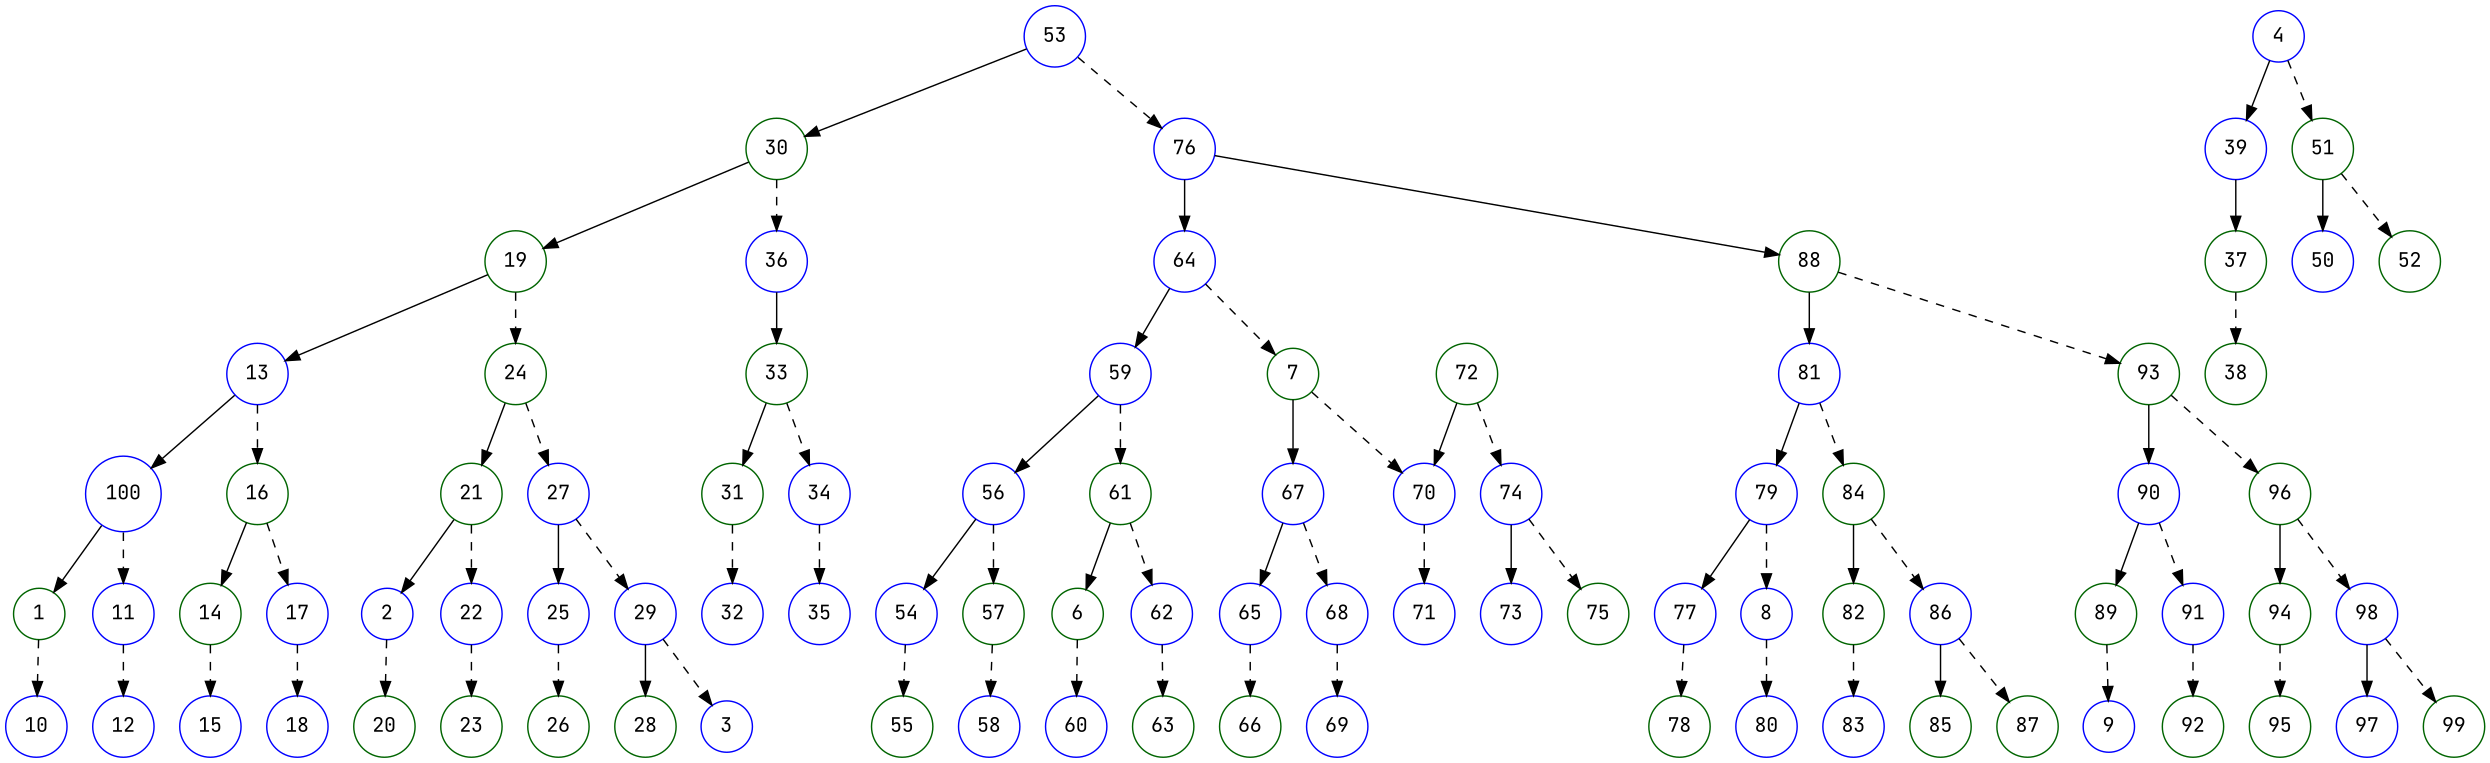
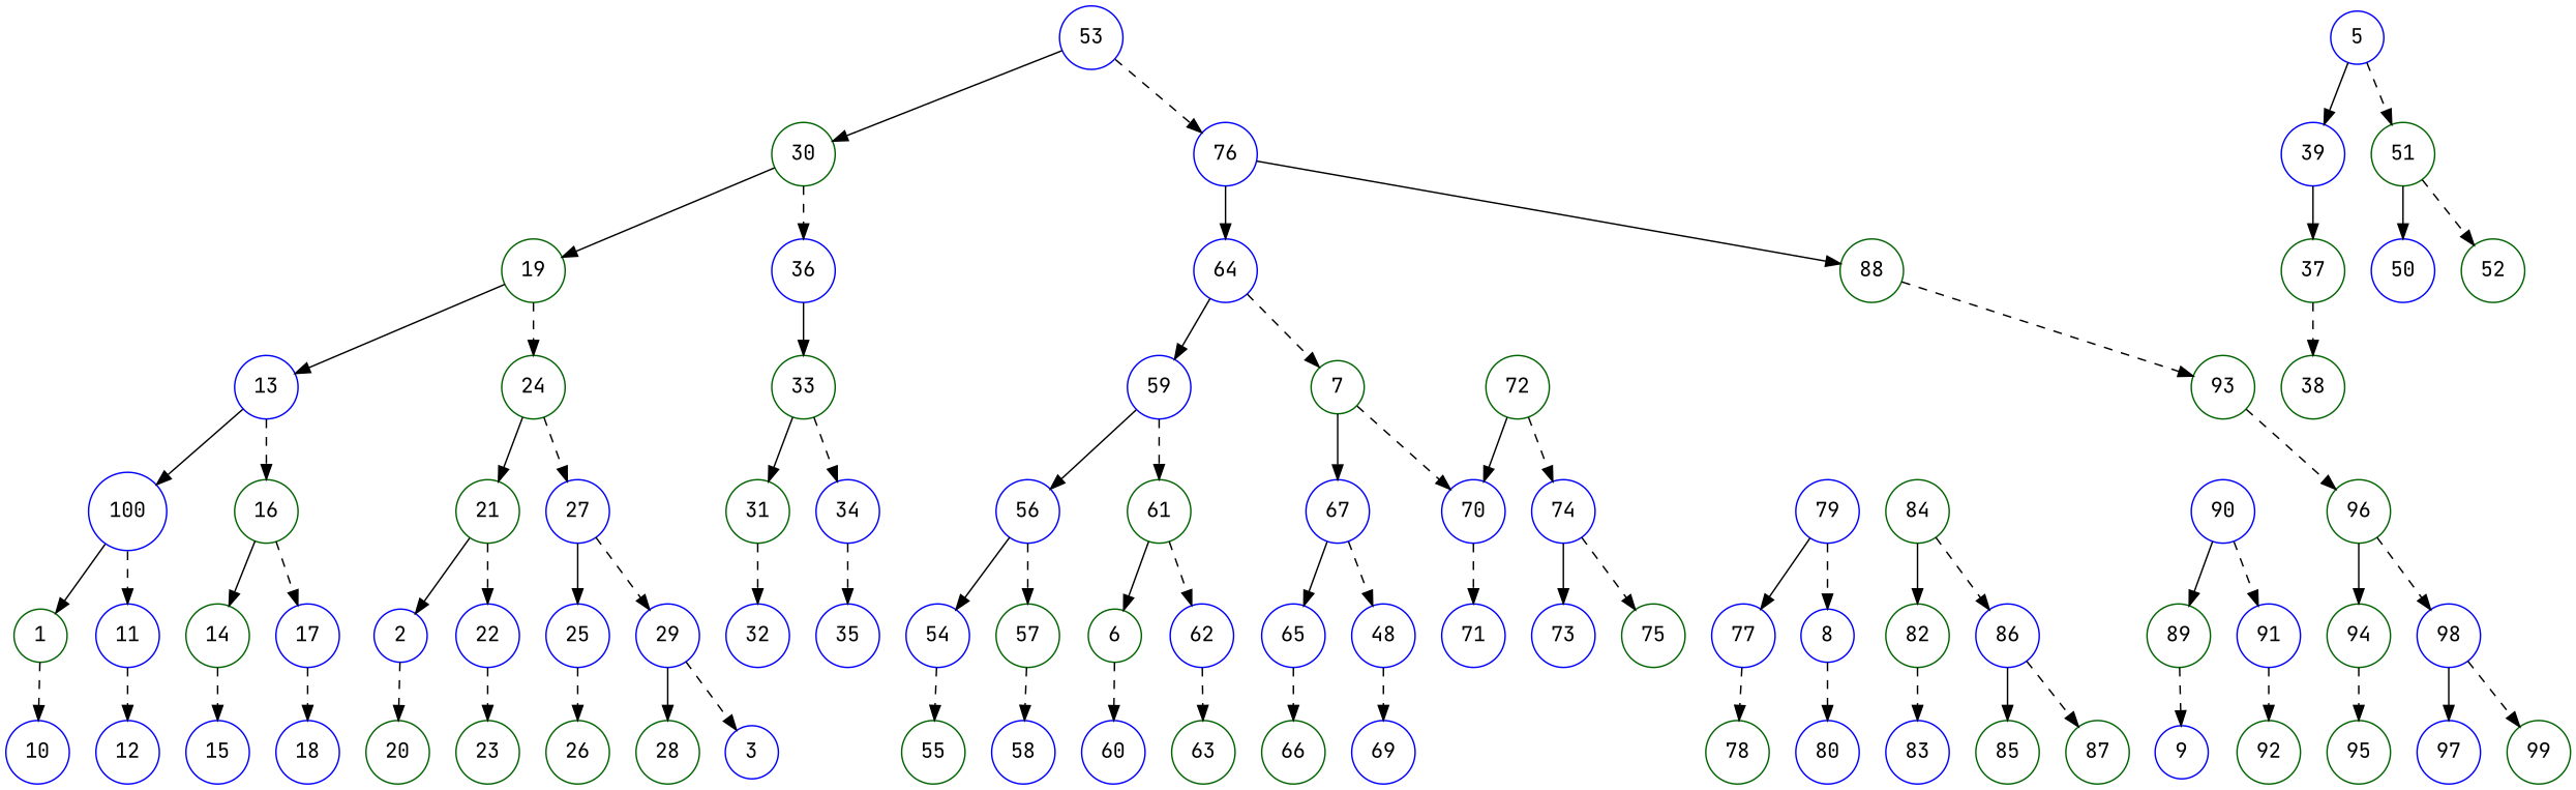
  digraph {
    fontname="JetBrains Mono"
    node [color=blue fontname="JetBrains Mono" shape=circle]
    edge [fontname="JetBrains Mono" style=dashed]
    30 [color=darkgreen]
    53
    76
    19 [color=darkgreen]
    36
    64
    88 [color=darkgreen]
    13
    24 [color=darkgreen]
    33 [color=darkgreen]
    59
    7 [color=darkgreen]
-   81
    93 [color=darkgreen]
    100
    16 [color=darkgreen]
    21 [color=darkgreen]
    27
    31 [color=darkgreen]
    34
-   5 [label=4]
+   5
    39
    51 [color=darkgreen]
    1 [color=darkgreen]
    11
    14 [color=darkgreen]
    17
    2
    22
    25
    29
    10
    12
    15
    18
    20 [color=darkgreen]
    23 [color=darkgreen]
    26 [color=darkgreen]
    28 [color=darkgreen]
    3
    32
    35
    37 [color=darkgreen]
    50
    52 [color=darkgreen]
    38 [color=darkgreen]
    56
    61 [color=darkgreen]
    67
    70
    79
    84 [color=darkgreen]
    90
    96 [color=darkgreen]
    54
    57 [color=darkgreen]
    6 [color=darkgreen]
    62
    65
-   68
+   68 [label=48]
    72 [color=darkgreen]
    74
    55 [color=darkgreen]
    58
    60
    63 [color=darkgreen]
    66 [color=darkgreen]
    69
    71
    73
    75 [color=darkgreen]
    77
    8
    82 [color=darkgreen]
    86
    89 [color=darkgreen]
    91
    94 [color=darkgreen]
    98
    78 [color=darkgreen]
    80
    83
    85 [color=darkgreen]
    87 [color=darkgreen]
    9
    92 [color=darkgreen]
    95 [color=darkgreen]
    97
    99 [color=darkgreen]
    30 -> 19 [style=""]
    30 -> 36
    53 -> 30 [style=""]
    53 -> 76
    76 -> 64 [style=""]
    76 -> 88 [style=solid]
    19 -> 13 [style=""]
    19 -> 24
    36 -> 33 [style=""]
    64 -> 59 [style=""]
    64 -> 7
-   88 -> 81 [style=""]
    88 -> 93
    13 -> 100 [style=""]
    13 -> 16
    24 -> 21 [style=""]
    24 -> 27
    33 -> 31 [style=""]
    33 -> 34
    59 -> 56 [style=""]
    59 -> 61
    7 -> 67 [style=""]
    7 -> 70
-   81 -> 79 [style=""]
-   81 -> 84
-   93 -> 90 [style=""]
    93 -> 96
    100 -> 1 [style=""]
    100 -> 11
    16 -> 14 [style=""]
    16 -> 17
    21 -> 2 [style=""]
    21 -> 22
    27 -> 25 [style=""]
    27 -> 29
    31 -> 32
    34 -> 35
    5 -> 39 [style=""]
    5 -> 51
    39 -> 37 [style=""]
    51 -> 50 [style=""]
    51 -> 52
    1 -> 10
    11 -> 12
    14 -> 15
    17 -> 18
    2 -> 20
    22 -> 23
    25 -> 26
    29 -> 28 [style=""]
    29 -> 3
    37 -> 38
    56 -> 54 [style=""]
    56 -> 57
    61 -> 6 [style=""]
    61 -> 62
    67 -> 65 [style=""]
    67 -> 68
    70 -> 71
    79 -> 77 [style=""]
    79 -> 8
    84 -> 82 [style=""]
    84 -> 86
    90 -> 89 [style=""]
    90 -> 91
    96 -> 94 [style=""]
    96 -> 98
    54 -> 55
    57 -> 58
    6 -> 60
    62 -> 63
    65 -> 66
    68 -> 69
    72 -> 70 [style=""]
    72 -> 74
    74 -> 73 [style=""]
    74 -> 75
    77 -> 78
    8 -> 80
    82 -> 83
    86 -> 85 [style=""]
    86 -> 87
    89 -> 9
    91 -> 92
    94 -> 95
    98 -> 97 [style=""]
    98 -> 99
  }
